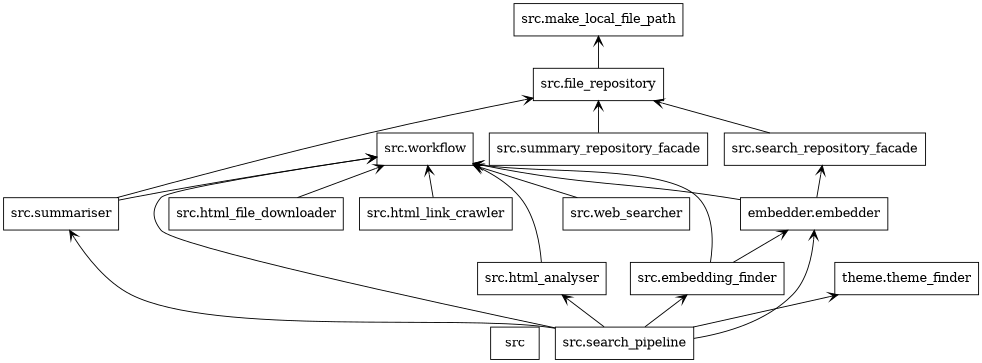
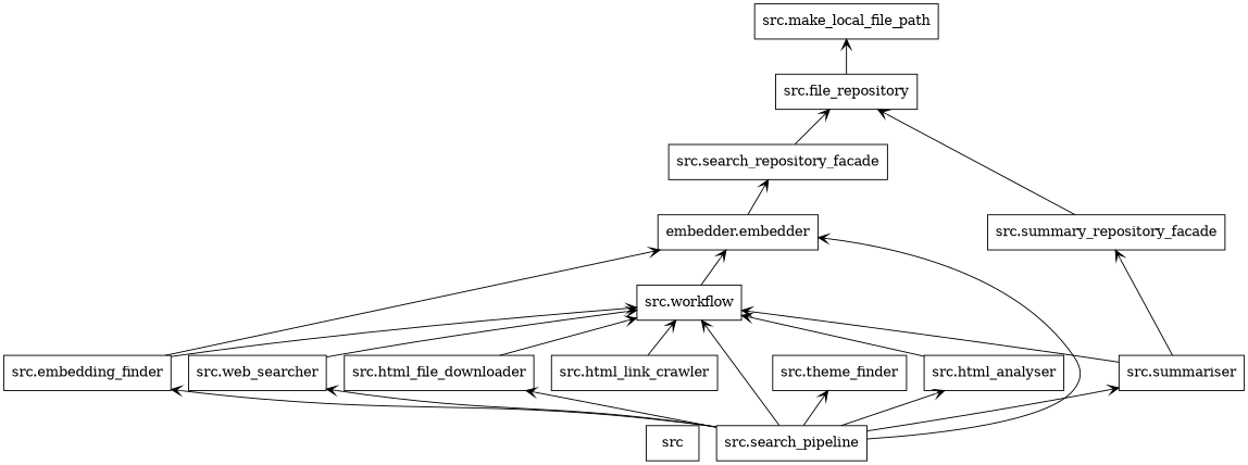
  digraph {
    rankdir=BT
    node [color=black shape=box style=solid]
    edge [arrowhead=open arrowtail=none]
    n1 [label=src]
    n2 [label="src.html_analyser"]
    n3 [label="src.workflow"]
    n4 [label="embedder.embedder"]
    n5 [label="src.search_repository_facade"]
    n6 [label="src.file_repository"]
    n7 [label="src.make_local_file_path"]
    n8 [label="src.embedding_finder"]
    n9 [label="src.html_file_downloader"]
    n10 [label="src.html_link_crawler"]
    n11 [label="src.search_pipeline"]
    n12 [label="src.summariser"]
-   n13 [label="theme.theme_finder"]
+   n13 [label="src.theme_finder"]
    n14 [label="src.web_searcher"]
    n15 [label="src.summary_repository_facade"]
    n2 -> n3
-   n4 -> n3
+   n3 -> n4
    n4 -> n5
    n5 -> n6
    n6 -> n7
    n8 -> n3
    n8 -> n4
    n9 -> n3
    n10 -> n3
    n11 -> n2
    n11 -> n3
    n11 -> n4
    n11 -> n8
+   n11 -> n9
    n11 -> n12
    n11 -> n13
+   n11 -> n14
    n12 -> n3
-   n12 -> n6
+   n12 -> n15
    n14 -> n3
    n15 -> n6
  }
